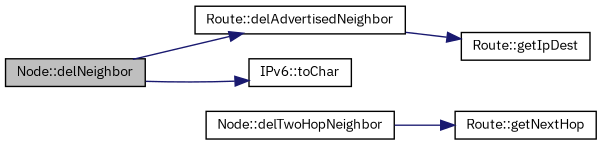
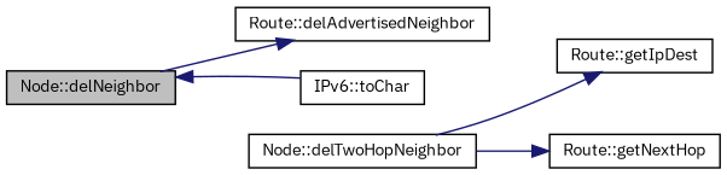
  digraph {
    fontname="IBM Plex Sans"
    rankdir=LR
    node [color=black fillcolor=white fontname="IBM Plex Sans" fontsize=10 shape=record style=filled]
    edge [color=midnightblue fontname="IBM Plex Sans" fontsize=10 labelfontname=Helvetica labelfontsize=10 style=solid]
    n1 [fillcolor=grey75 fontcolor=black height=0.2 label="Node::delNeighbor" width=0.4]
    n2 [height=0.2 label="Route::delAdvertisedNeighbor" width=0.4]
    n3 [height=0.2 label="IPv6::toChar" width=0.4]
    n4 [height=0.2 label="Node::delTwoHopNeighbor" width=0.4]
    n5 [height=0.2 label="Route::getIpDest" width=0.4]
    n6 [height=0.2 label="Route::getNextHop" width=0.4]
    n1 -> n2
-   n1 -> n3
-   n2 -> n5
+   n3 -> n1
+   n4 -> n5
    n4 -> n6
  }
